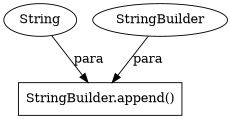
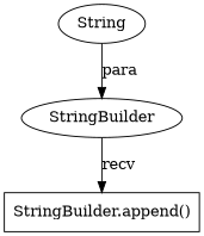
  digraph {
    node [shape=ellipse]
    n1 [label="StringBuilder.append()" shape=box]
    n2 [label=String]
    n3 [label=StringBuilder]
-   n2 -> n1 [label=para]
-   n3 -> n1 [label=para]
+   n2 -> n3 [label=para]
+   n3 -> n1 [label=recv]
  }
